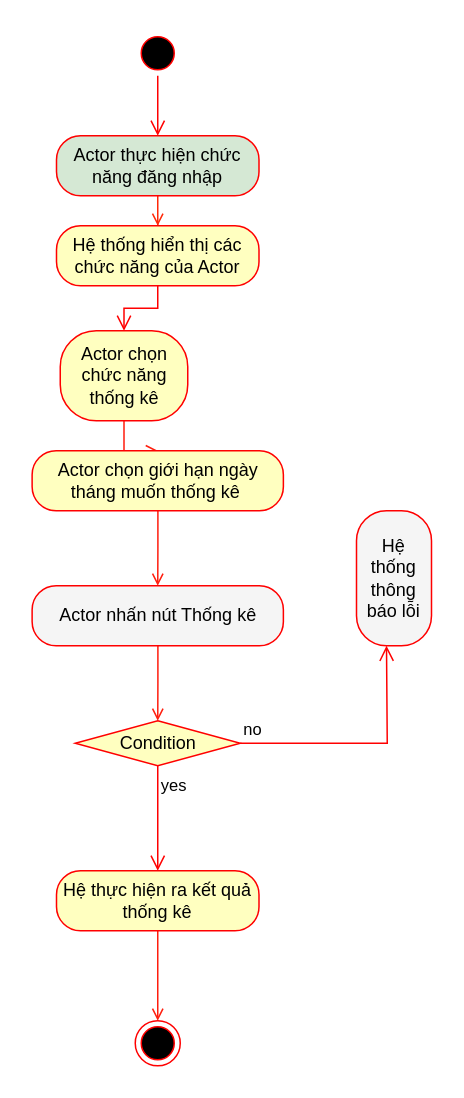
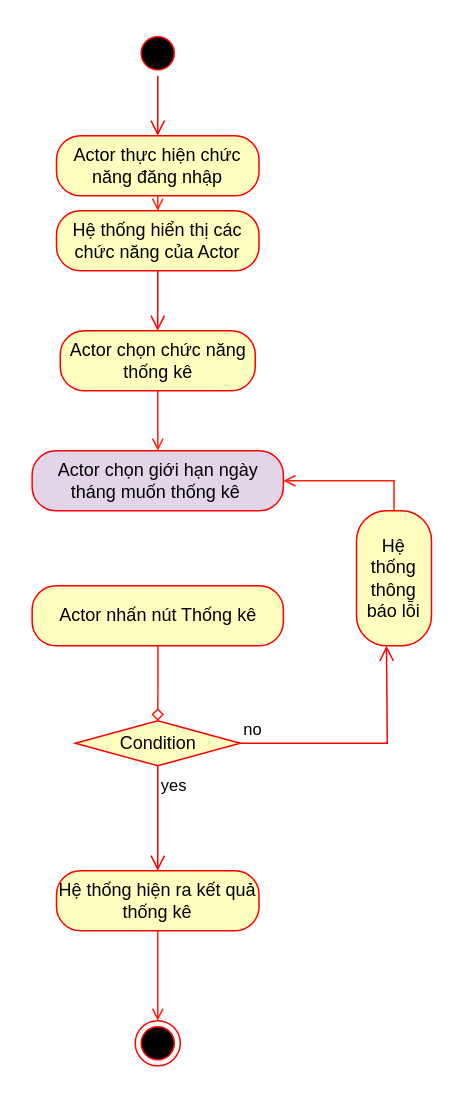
  <mxCell id="0" />
  <mxCell id="1" parent="0" />
  <mxCell id="2" value="" style="ellipse;html=1;shape=startState;fillColor=#000000;strokeColor=#ff0000;" parent="1" vertex="1"><mxGeometry x="89.5" y="20" width="30" height="30" as="geometry" /></mxCell>
  <mxCell id="3" value="" style="edgeStyle=orthogonalEdgeStyle;html=1;verticalAlign=bottom;endArrow=open;endSize=8;strokeColor=#ff0000;rounded=0;" parent="1" source="2" edge="1"><mxGeometry relative="1" as="geometry"><mxPoint x="104.5" y="90" as="targetPoint" /></mxGeometry></mxCell>
  <mxCell id="4" style="edgeStyle=orthogonalEdgeStyle;rounded=0;orthogonalLoop=1;jettySize=auto;html=1;entryX=0.5;entryY=0;entryDx=0;entryDy=0;endArrow=open;endFill=0;strokeColor=#FF2908;" parent="1" source="5" target="6" edge="1"><mxGeometry relative="1" as="geometry" /></mxCell>
- <mxCell id="5" value="Actor thực hiện chức năng đăng nhập" style="rounded=1;whiteSpace=wrap;html=1;arcSize=40;fontColor=#000000;fillColor=#d5e8d4;strokeColor=#ff0000;" parent="1" vertex="1"><mxGeometry x="37" y="90" width="135" height="40" as="geometry" /></mxCell>
- <mxCell id="6" value="Hệ thống hiển thị các chức năng của Actor" style="rounded=1;whiteSpace=wrap;html=1;arcSize=40;fontColor=#000000;fillColor=#ffffc0;strokeColor=#ff0000;" parent="1" vertex="1"><mxGeometry x="37" y="150" width="135" height="40" as="geometry" /></mxCell>
+ <mxCell id="5" value="Actor thực hiện chức năng đăng nhập" style="rounded=1;whiteSpace=wrap;html=1;arcSize=40;fontColor=#000000;fillColor=#ffffc0;strokeColor=#ff0000;" parent="1" vertex="1"><mxGeometry x="37" y="90" width="135" height="40" as="geometry" /></mxCell>
+ <mxCell id="6" value="Hệ thống hiển thị các chức năng của Actor" style="rounded=1;whiteSpace=wrap;html=1;arcSize=40;fontColor=#000000;fillColor=#ffffc0;strokeColor=#ff0000;" parent="1" vertex="1"><mxGeometry x="37" y="140" width="135" height="40" as="geometry" /></mxCell>
  <mxCell id="7" value="" style="edgeStyle=orthogonalEdgeStyle;html=1;verticalAlign=bottom;endArrow=open;endSize=8;strokeColor=#ff0000;rounded=0;entryX=0.5;entryY=0;entryDx=0;entryDy=0;" parent="1" source="6" target="9" edge="1"><mxGeometry relative="1" as="geometry"><mxPoint x="104.5" y="310" as="targetPoint" /></mxGeometry></mxCell>
  <mxCell id="8" style="edgeStyle=orthogonalEdgeStyle;rounded=0;orthogonalLoop=1;jettySize=auto;html=1;strokeColor=#FF1D0D;endArrow=open;endFill=0;" parent="1" source="9" target="12" edge="1"><mxGeometry relative="1" as="geometry" /></mxCell>
- <mxCell id="9" value="Actor chọn chức năng&lt;br&gt;thống kê" style="rounded=1;whiteSpace=wrap;html=1;arcSize=40;fontColor=#000000;fillColor=#ffffc0;strokeColor=#ff0000;" parent="1" vertex="1"><mxGeometry x="39.5" y="220" width="85" height="60" as="geometry" /></mxCell>
+ <mxCell id="9" value="Actor chọn chức năng&lt;br&gt;thống kê" style="rounded=1;whiteSpace=wrap;html=1;arcSize=40;fontColor=#000000;fillColor=#ffffc0;strokeColor=#ff0000;" parent="1" vertex="1"><mxGeometry x="39.5" y="220" width="130" height="40" as="geometry" /></mxCell>
  <mxCell id="10" value="" style="ellipse;html=1;shape=endState;fillColor=#000000;strokeColor=#ff0000;" parent="1" vertex="1"><mxGeometry x="89.5" y="680" width="30" height="30" as="geometry" /></mxCell>
- <mxCell id="11" style="edgeStyle=orthogonalEdgeStyle;rounded=0;orthogonalLoop=1;jettySize=auto;html=1;entryX=0.5;entryY=0;entryDx=0;entryDy=0;endArrow=open;endFill=0;strokeColor=#FF1D0D;" parent="1" source="12" target="14" edge="1"><mxGeometry relative="1" as="geometry" /></mxCell>
- <mxCell id="12" value="Actor chọn giới hạn ngày tháng muốn thống kê&amp;nbsp;" style="rounded=1;whiteSpace=wrap;html=1;arcSize=40;fontColor=#000000;fillColor=#ffffc0;strokeColor=#ff0000;" parent="1" vertex="1"><mxGeometry x="20.75" y="300" width="167.5" height="40" as="geometry" /></mxCell>
- <mxCell id="13" style="edgeStyle=orthogonalEdgeStyle;rounded=0;orthogonalLoop=1;jettySize=auto;html=1;entryX=0.5;entryY=0;entryDx=0;entryDy=0;endArrow=open;endFill=0;strokeColor=#FF1D0D;" parent="1" source="14" target="15" edge="1"><mxGeometry relative="1" as="geometry" /></mxCell>
- <mxCell id="14" value="Actor nhấn nút Thống kê" style="rounded=1;whiteSpace=wrap;html=1;arcSize=40;fontColor=#000000;fillColor=#f5f5f5;strokeColor=#ff0000;" parent="1" vertex="1"><mxGeometry x="20.75" y="390" width="167.5" height="40" as="geometry" /></mxCell>
+ <mxCell id="12" value="Actor chọn giới hạn ngày tháng muốn thống kê&amp;nbsp;" style="rounded=1;whiteSpace=wrap;html=1;arcSize=40;fontColor=#000000;fillColor=#e1d5e7;strokeColor=#ff0000;" parent="1" vertex="1"><mxGeometry x="20.75" y="300" width="167.5" height="40" as="geometry" /></mxCell>
+ <mxCell id="13" style="edgeStyle=orthogonalEdgeStyle;rounded=0;orthogonalLoop=1;jettySize=auto;html=1;entryX=0.5;entryY=0;entryDx=0;entryDy=0;endArrow=diamond;endFill=0;strokeColor=#FF1D0D;" parent="1" source="14" target="15" edge="1"><mxGeometry relative="1" as="geometry" /></mxCell>
+ <mxCell id="14" value="Actor nhấn nút Thống kê" style="rounded=1;whiteSpace=wrap;html=1;arcSize=40;fontColor=#000000;fillColor=#ffffc0;strokeColor=#ff0000;" parent="1" vertex="1"><mxGeometry x="20.75" y="390" width="167.5" height="40" as="geometry" /></mxCell>
  <mxCell id="15" value="Condition" style="rhombus;whiteSpace=wrap;html=1;fillColor=#ffffc0;strokeColor=#ff0000;" parent="1" vertex="1"><mxGeometry x="49.5" y="480" width="110" height="30" as="geometry" /></mxCell>
  <mxCell id="16" value="no" style="edgeStyle=orthogonalEdgeStyle;html=1;align=left;verticalAlign=bottom;endArrow=open;endSize=8;strokeColor=#ff0000;rounded=0;" parent="1" source="15" edge="1"><mxGeometry x="-1" relative="1" as="geometry"><mxPoint x="257" y="430" as="targetPoint" /></mxGeometry></mxCell>
  <mxCell id="17" value="yes" style="edgeStyle=orthogonalEdgeStyle;html=1;align=left;verticalAlign=top;endArrow=open;endSize=8;strokeColor=#ff0000;rounded=0;entryX=0.5;entryY=0;entryDx=0;entryDy=0;" parent="1" source="15" target="21" edge="1"><mxGeometry x="-1" relative="1" as="geometry"><mxPoint x="107" y="580" as="targetPoint" /></mxGeometry></mxCell>
- <mxCell id="19" value="Hệ thống thông báo lỗi" style="rounded=1;whiteSpace=wrap;html=1;arcSize=40;fontColor=#000000;fillColor=#f5f5f5;strokeColor=#ff0000;" parent="1" vertex="1"><mxGeometry x="237" y="340" width="50" height="90" as="geometry" /></mxCell>
+ <mxCell id="18" style="edgeStyle=orthogonalEdgeStyle;rounded=0;orthogonalLoop=1;jettySize=auto;html=1;entryX=1;entryY=0.5;entryDx=0;entryDy=0;endArrow=open;endFill=0;strokeColor=#FF1D0D;" parent="1" source="19" target="12" edge="1"><mxGeometry relative="1" as="geometry"><Array as="points"><mxPoint x="262" y="320" /></Array></mxGeometry></mxCell>
+ <mxCell id="19" value="Hệ thống thông báo lỗi" style="rounded=1;whiteSpace=wrap;html=1;arcSize=40;fontColor=#000000;fillColor=#ffffc0;strokeColor=#ff0000;" parent="1" vertex="1"><mxGeometry x="237" y="340" width="50" height="90" as="geometry" /></mxCell>
  <mxCell id="20" style="edgeStyle=orthogonalEdgeStyle;rounded=0;orthogonalLoop=1;jettySize=auto;html=1;entryX=0.5;entryY=0;entryDx=0;entryDy=0;endArrow=open;endFill=0;strokeColor=#FF1D0D;" parent="1" source="21" target="10" edge="1"><mxGeometry relative="1" as="geometry" /></mxCell>
- <mxCell id="21" value="Hệ thực hiện ra kết quả thống kê" style="rounded=1;whiteSpace=wrap;html=1;arcSize=40;fontColor=#000000;fillColor=#ffffc0;strokeColor=#ff0000;" parent="1" vertex="1"><mxGeometry x="37" y="580" width="135" height="40" as="geometry" /></mxCell>
+ <mxCell id="21" value="Hệ thống hiện ra kết quả thống kê" style="rounded=1;whiteSpace=wrap;html=1;arcSize=40;fontColor=#000000;fillColor=#ffffc0;strokeColor=#ff0000;" parent="1" vertex="1"><mxGeometry x="37" y="580" width="135" height="40" as="geometry" /></mxCell>
